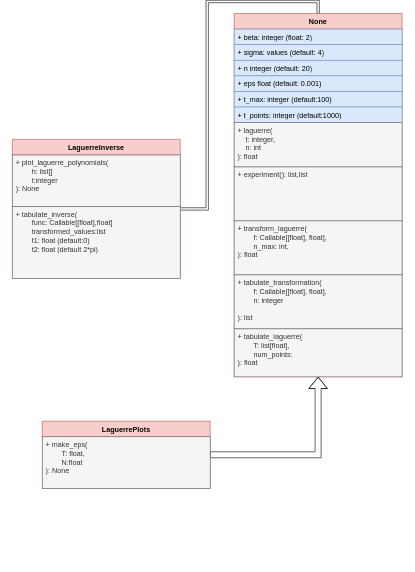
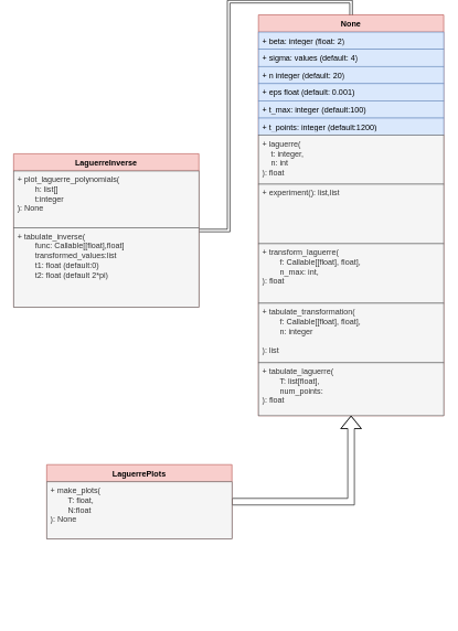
  <mxCell id="0" />
  <mxCell id="1" parent="0" />
  <mxCell id="2" value="" style="group" parent="1" vertex="1" connectable="0"><mxGeometry x="30" y="20" width="640" height="910" as="geometry" /></mxCell>
  <mxCell id="3" value="None" style="swimlane;fontStyle=1;align=center;verticalAlign=top;childLayout=stackLayout;horizontal=1;startSize=26;horizontalStack=0;resizeParent=1;resizeParentMax=0;resizeLast=0;collapsible=1;marginBottom=0;whiteSpace=wrap;html=1;fillColor=#f8cecc;strokeColor=#b85450;" parent="2" vertex="1"><mxGeometry x="360" width="280" height="606" as="geometry"><mxRectangle x="360" width="130" height="30" as="alternateBounds" /></mxGeometry></mxCell>
  <mxCell id="4" value="+ beta: integer (float: 2)" style="text;strokeColor=#6c8ebf;fillColor=#dae8fc;align=left;verticalAlign=top;spacingLeft=4;spacingRight=4;overflow=hidden;rotatable=0;points=[[0,0.5],[1,0.5]];portConstraint=eastwest;whiteSpace=wrap;html=1;" parent="3" vertex="1"><mxGeometry y="26" width="280" height="26" as="geometry" /></mxCell>
  <mxCell id="5" value="+ sigma: values (default: 4)" style="text;strokeColor=#6c8ebf;fillColor=#dae8fc;align=left;verticalAlign=top;spacingLeft=4;spacingRight=4;overflow=hidden;rotatable=0;points=[[0,0.5],[1,0.5]];portConstraint=eastwest;whiteSpace=wrap;html=1;" parent="3" vertex="1"><mxGeometry y="52" width="280" height="26" as="geometry" /></mxCell>
  <mxCell id="6" value="+ n integer (default: 20)" style="text;strokeColor=#6c8ebf;fillColor=#dae8fc;align=left;verticalAlign=top;spacingLeft=4;spacingRight=4;overflow=hidden;rotatable=0;points=[[0,0.5],[1,0.5]];portConstraint=eastwest;whiteSpace=wrap;html=1;" parent="3" vertex="1"><mxGeometry y="78" width="280" height="26" as="geometry" /></mxCell>
  <mxCell id="7" value="+ eps float (default: 0.001)" style="text;strokeColor=#6c8ebf;fillColor=#dae8fc;align=left;verticalAlign=top;spacingLeft=4;spacingRight=4;overflow=hidden;rotatable=0;points=[[0,0.5],[1,0.5]];portConstraint=eastwest;whiteSpace=wrap;html=1;" parent="3" vertex="1"><mxGeometry y="104" width="280" height="26" as="geometry" /></mxCell>
  <mxCell id="8" value="+ t_max: integer (default:100)&amp;nbsp;" style="text;strokeColor=#6c8ebf;fillColor=#dae8fc;align=left;verticalAlign=top;spacingLeft=4;spacingRight=4;overflow=hidden;rotatable=0;points=[[0,0.5],[1,0.5]];portConstraint=eastwest;whiteSpace=wrap;html=1;" parent="3" vertex="1"><mxGeometry y="130" width="280" height="26" as="geometry" /></mxCell>
- <mxCell id="9" value="+ t_points: integer (default:1000)" style="text;strokeColor=#6c8ebf;fillColor=#dae8fc;align=left;verticalAlign=top;spacingLeft=4;spacingRight=4;overflow=hidden;rotatable=0;points=[[0,0.5],[1,0.5]];portConstraint=eastwest;whiteSpace=wrap;html=1;" parent="3" vertex="1"><mxGeometry y="156" width="280" height="26" as="geometry" /></mxCell>
+ <mxCell id="9" value="+ t_points: integer (default:1200)" style="text;strokeColor=#6c8ebf;fillColor=#dae8fc;align=left;verticalAlign=top;spacingLeft=4;spacingRight=4;overflow=hidden;rotatable=0;points=[[0,0.5],[1,0.5]];portConstraint=eastwest;whiteSpace=wrap;html=1;" parent="3" vertex="1"><mxGeometry y="156" width="280" height="26" as="geometry" /></mxCell>
  <mxCell id="10" value="+&amp;nbsp;laguerre&lt;span style=&quot;background-color: initial;&quot;&gt;(&lt;/span&gt;&lt;br&gt;&lt;span style=&quot;background-color: initial;&quot;&gt;&lt;span style=&quot;&quot;&gt;&lt;span style=&quot;white-space: pre;&quot;&gt;&amp;nbsp;&amp;nbsp;&amp;nbsp;&amp;nbsp;&lt;/span&gt;&lt;/span&gt;t: integer,&lt;br&gt;&lt;span style=&quot;&quot;&gt;&lt;span style=&quot;white-space: pre;&quot;&gt;&amp;nbsp;&amp;nbsp;&amp;nbsp;&amp;nbsp;&lt;/span&gt;&lt;/span&gt;n: int&lt;br&gt;): float&lt;/span&gt;" style="text;strokeColor=#666666;fillColor=#f5f5f5;align=left;verticalAlign=top;spacingLeft=4;spacingRight=4;overflow=hidden;rotatable=0;points=[[0,0.5],[1,0.5]];portConstraint=eastwest;whiteSpace=wrap;html=1;fontColor=#333333;" parent="3" vertex="1"><mxGeometry y="182" width="280" height="74" as="geometry" /></mxCell>
  <mxCell id="11" value="+&amp;nbsp;experiment&lt;span style=&quot;background-color: initial;&quot;&gt;(&lt;/span&gt;&lt;span style=&quot;background-color: initial;&quot;&gt;): list,list&lt;/span&gt;" style="text;strokeColor=#666666;fillColor=#f5f5f5;align=left;verticalAlign=top;spacingLeft=4;spacingRight=4;overflow=hidden;rotatable=0;points=[[0,0.5],[1,0.5]];portConstraint=eastwest;whiteSpace=wrap;html=1;fontColor=#333333;" parent="3" vertex="1"><mxGeometry y="256" width="280" height="90" as="geometry" /></mxCell>
  <mxCell id="12" value="+ t&lt;span style=&quot;background-color: initial;&quot;&gt;ransform_laguerre(&lt;/span&gt;&lt;br&gt;&lt;span style=&quot;background-color: initial;&quot;&gt;&lt;/span&gt;&lt;span style=&quot;background-color: initial;&quot;&gt;&lt;span style=&quot;white-space: pre;&quot;&gt;&#09;&lt;/span&gt;f: Callable[[float], float],&lt;/span&gt;&lt;span style=&quot;background-color: initial;&quot;&gt;&lt;div&gt;&amp;nbsp; &amp;nbsp; &amp;nbsp; &amp;nbsp; n_max: int,&lt;/div&gt;):&amp;nbsp;&lt;/span&gt;float" style="text;strokeColor=#666666;fillColor=#f5f5f5;align=left;verticalAlign=top;spacingLeft=4;spacingRight=4;overflow=hidden;rotatable=0;points=[[0,0.5],[1,0.5]];portConstraint=eastwest;whiteSpace=wrap;html=1;fontColor=#333333;" parent="3" vertex="1"><mxGeometry y="346" width="280" height="90" as="geometry" /></mxCell>
  <mxCell id="13" value="+&amp;nbsp;&lt;span style=&quot;background-color: initial;&quot;&gt;tabulate_transformation(&lt;/span&gt;&lt;br&gt;&lt;div&gt;&lt;span style=&quot;white-space: pre;&quot;&gt;&#09;&lt;/span&gt;f: Callable[[float], float],&lt;/div&gt;&lt;div&gt;&amp;nbsp; &amp;nbsp; &amp;nbsp; &amp;nbsp; n: integer&lt;/div&gt;&lt;div&gt;&amp;nbsp; &amp;nbsp; &amp;nbsp; &amp;nbsp;&amp;nbsp;&lt;/div&gt;): list" style="text;strokeColor=#666666;fillColor=#f5f5f5;align=left;verticalAlign=top;spacingLeft=4;spacingRight=4;overflow=hidden;rotatable=0;points=[[0,0.5],[1,0.5]];portConstraint=eastwest;whiteSpace=wrap;html=1;fontColor=#333333;" parent="3" vertex="1"><mxGeometry y="436" width="280" height="90" as="geometry" /></mxCell>
  <mxCell id="14" value="+ tabulate_laguerre&lt;span style=&quot;background-color: initial;&quot;&gt;(&lt;/span&gt;&lt;br&gt;&lt;div&gt;&lt;span style=&quot;white-space: pre;&quot;&gt;&#09;&lt;/span&gt;T:&amp;nbsp;list[float],&lt;/div&gt;&lt;div&gt;&lt;span style=&quot;white-space: pre;&quot;&gt;&#09;&lt;/span&gt;num_points:&lt;br&gt;&lt;/div&gt;):&amp;nbsp;&lt;span style=&quot;background-color: initial;&quot;&gt;&lt;/span&gt;float" style="text;strokeColor=#666666;fillColor=#f5f5f5;align=left;verticalAlign=top;spacingLeft=4;spacingRight=4;overflow=hidden;rotatable=0;points=[[0,0.5],[1,0.5]];portConstraint=eastwest;whiteSpace=wrap;html=1;fontColor=#333333;" parent="3" vertex="1"><mxGeometry y="526" width="280" height="80" as="geometry" /></mxCell>
  <mxCell id="15" style="edgeStyle=orthogonalEdgeStyle;rounded=0;orthogonalLoop=1;jettySize=auto;html=1;shape=flexArrow;shadow=0;width=10;" parent="2" source="16" target="3" edge="1"><mxGeometry relative="1" as="geometry" /></mxCell>
  <mxCell id="16" value="LaguerrePlots" style="swimlane;fontStyle=1;align=center;verticalAlign=top;childLayout=stackLayout;horizontal=1;startSize=26;horizontalStack=0;resizeParent=1;resizeParentMax=0;resizeLast=0;collapsible=1;marginBottom=0;whiteSpace=wrap;html=1;fillColor=#f8cecc;strokeColor=#b85450;" parent="2" vertex="1"><mxGeometry x="40" y="680" width="280" height="112" as="geometry" /></mxCell>
- <mxCell id="17" value="+ make_eps&lt;span style=&quot;background-color: initial;&quot;&gt;(&lt;/span&gt;&lt;br&gt;&lt;span style=&quot;background-color: initial;&quot;&gt;&lt;/span&gt;&lt;span style=&quot;background-color: initial;&quot;&gt;&lt;span style=&quot;&quot;&gt;&lt;span style=&quot;white-space: pre;&quot;&gt;&amp;nbsp;&amp;nbsp;&amp;nbsp;&lt;span style=&quot;white-space: pre;&quot;&gt;&#09;&lt;/span&gt;T&lt;/span&gt;&lt;/span&gt;: float,&lt;/span&gt;&lt;span style=&quot;background-color: initial;&quot;&gt;&lt;div&gt;&amp;nbsp; &amp;nbsp; &amp;nbsp; &amp;nbsp; N:float&lt;/div&gt;): None&lt;/span&gt;" style="text;strokeColor=#666666;fillColor=#f5f5f5;align=left;verticalAlign=top;spacingLeft=4;spacingRight=4;overflow=hidden;rotatable=0;points=[[0,0.5],[1,0.5]];portConstraint=eastwest;whiteSpace=wrap;html=1;fontColor=#333333;" parent="16" vertex="1"><mxGeometry y="26" width="280" height="86" as="geometry" /></mxCell>
+ <mxCell id="17" value="+ make_plots&lt;span style=&quot;background-color: initial;&quot;&gt;(&lt;/span&gt;&lt;br&gt;&lt;span style=&quot;background-color: initial;&quot;&gt;&lt;/span&gt;&lt;span style=&quot;background-color: initial;&quot;&gt;&lt;span style=&quot;&quot;&gt;&lt;span style=&quot;white-space: pre;&quot;&gt;&amp;nbsp;&amp;nbsp;&amp;nbsp;&lt;span style=&quot;white-space: pre;&quot;&gt;&#09;&lt;/span&gt;T&lt;/span&gt;&lt;/span&gt;: float,&lt;/span&gt;&lt;span style=&quot;background-color: initial;&quot;&gt;&lt;div&gt;&amp;nbsp; &amp;nbsp; &amp;nbsp; &amp;nbsp; N:float&lt;/div&gt;): None&lt;/span&gt;" style="text;strokeColor=#666666;fillColor=#f5f5f5;align=left;verticalAlign=top;spacingLeft=4;spacingRight=4;overflow=hidden;rotatable=0;points=[[0,0.5],[1,0.5]];portConstraint=eastwest;whiteSpace=wrap;html=1;fontColor=#333333;" parent="16" vertex="1"><mxGeometry y="26" width="280" height="86" as="geometry" /></mxCell>
  <mxCell id="18" style="edgeStyle=orthogonalEdgeStyle;rounded=0;orthogonalLoop=1;jettySize=auto;html=1;exitX=1;exitY=0.5;exitDx=0;exitDy=0;entryX=0.5;entryY=0;entryDx=0;entryDy=0;shape=link;" parent="2" source="19" target="3" edge="1"><mxGeometry relative="1" as="geometry" /></mxCell>
  <mxCell id="19" value="LaguerreInverse" style="swimlane;fontStyle=1;align=center;verticalAlign=top;childLayout=stackLayout;horizontal=1;startSize=26;horizontalStack=0;resizeParent=1;resizeParentMax=0;resizeLast=0;collapsible=1;marginBottom=0;whiteSpace=wrap;html=1;fillColor=#f8cecc;strokeColor=#b85450;" parent="2" vertex="1"><mxGeometry x="-10" y="210" width="280" height="232" as="geometry" /></mxCell>
  <mxCell id="20" value="+&amp;nbsp;plot_laguerre_polynomials(&lt;br&gt;&lt;span style=&quot;background-color: initial;&quot;&gt;&lt;/span&gt;&lt;span style=&quot;background-color: initial;&quot;&gt;&lt;span style=&quot;white-space: pre;&quot;&gt;&#09;&lt;/span&gt;h: list[]&lt;br&gt;&lt;/span&gt;&lt;span style=&quot;background-color: initial;&quot;&gt;&lt;span style=&quot;white-space: pre;&quot;&gt;&#09;&lt;/span&gt;t:integer&lt;br&gt;&lt;/span&gt;&lt;span style=&quot;background-color: initial;&quot;&gt;): None&lt;/span&gt;" style="text;strokeColor=#666666;fillColor=#f5f5f5;align=left;verticalAlign=top;spacingLeft=4;spacingRight=4;overflow=hidden;rotatable=0;points=[[0,0.5],[1,0.5]];portConstraint=eastwest;whiteSpace=wrap;html=1;fontColor=#333333;" parent="19" vertex="1"><mxGeometry y="26" width="280" height="86" as="geometry" /></mxCell>
  <mxCell id="21" value="+ tabulate_inverse(&lt;br&gt;&lt;span style=&quot;white-space: pre;&quot;&gt;&#09;&lt;/span&gt;func: Callable[[float],float]&lt;br&gt;&lt;span style=&quot;white-space: pre;&quot;&gt;&#09;&lt;/span&gt;transformed_values:list&lt;br&gt;&lt;span style=&quot;white-space: pre;&quot;&gt;&#09;&lt;/span&gt;t1: float (default:0)&lt;br&gt;&lt;span style=&quot;white-space: pre;&quot;&gt;&#09;&lt;/span&gt;t2: float (default 2*pi)&amp;nbsp;" style="text;strokeColor=#666666;fillColor=#f5f5f5;align=left;verticalAlign=top;spacingLeft=4;spacingRight=4;overflow=hidden;rotatable=0;points=[[0,0.5],[1,0.5]];portConstraint=eastwest;whiteSpace=wrap;html=1;fontColor=#333333;" parent="19" vertex="1"><mxGeometry y="112" width="280" height="120" as="geometry" /></mxCell>
